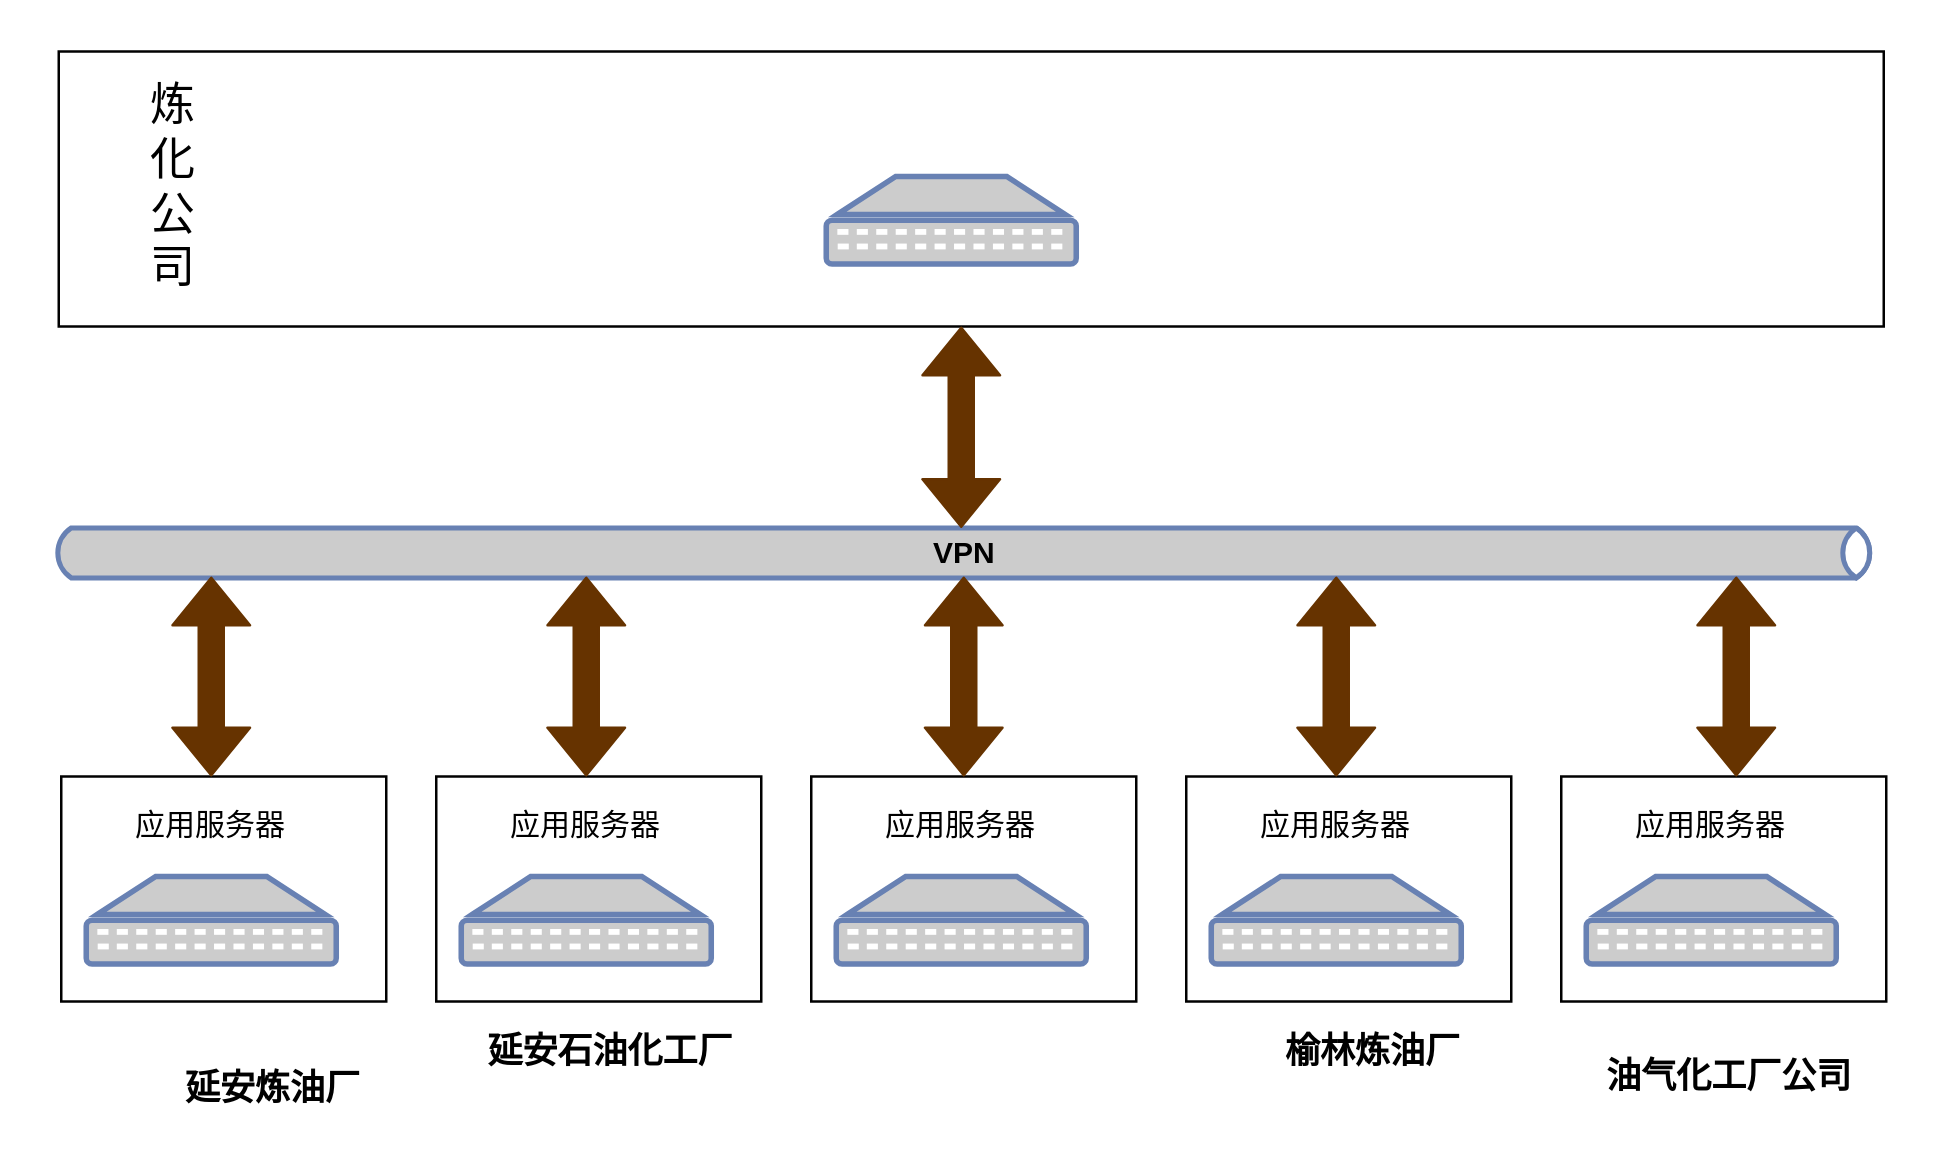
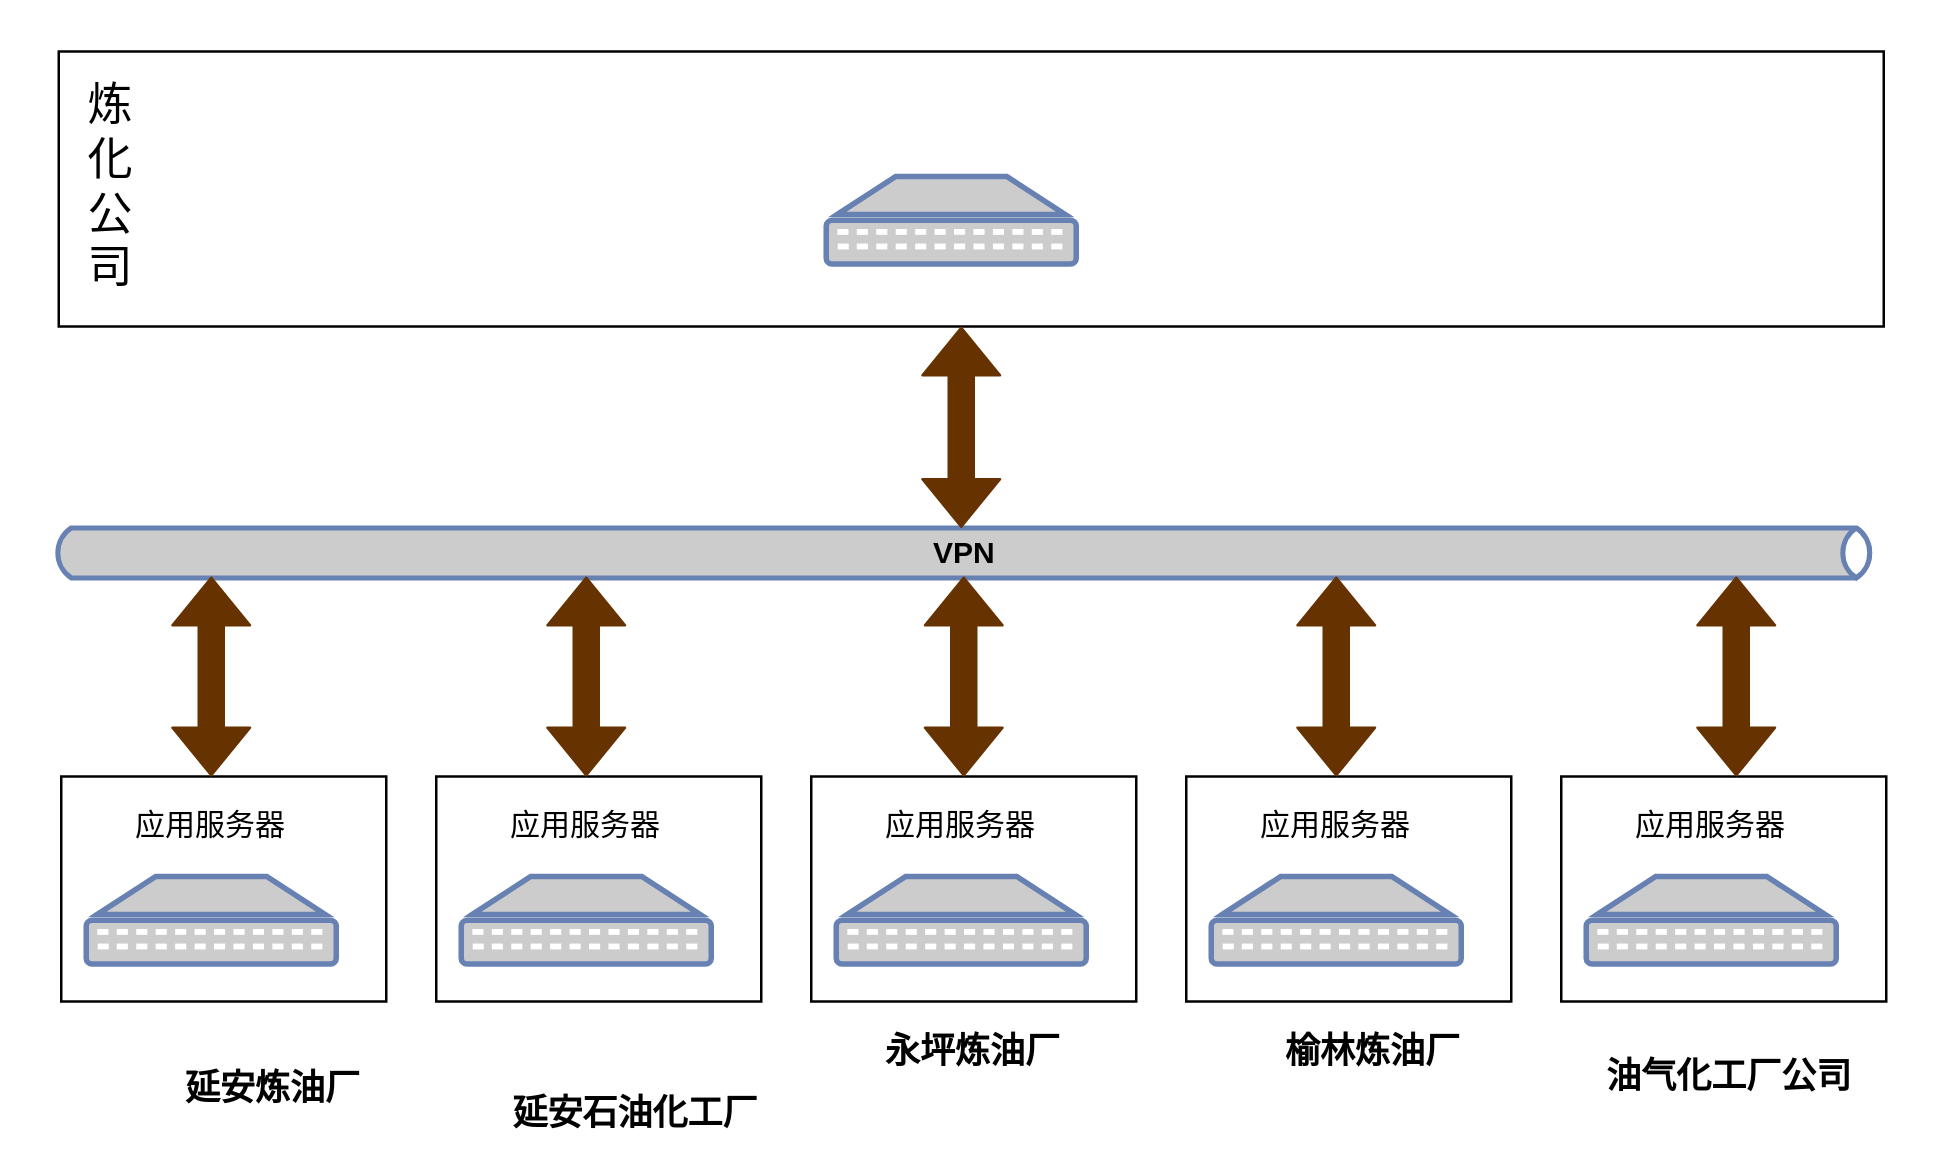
  <mxCell id="0" />
  <mxCell id="1" parent="0" />
  <mxCell id="2" value="" style="rounded=0;whiteSpace=wrap;html=1;fillColor=none;" vertex="1" parent="1"><mxGeometry x="24" y="310" width="130" height="90" as="geometry" /></mxCell>
  <mxCell id="3" value="" style="rounded=0;whiteSpace=wrap;html=1;fillColor=none;" vertex="1" parent="1"><mxGeometry x="23" y="20" width="730" height="110" as="geometry" /></mxCell>
  <mxCell id="4" value="" style="fontColor=#0066CC;verticalAlign=top;verticalLabelPosition=bottom;labelPosition=center;align=center;html=1;outlineConnect=0;fillColor=#CCCCCC;strokeColor=#6881B3;gradientColor=none;gradientDirection=north;strokeWidth=2;shape=mxgraph.networks.patch_panel;" vertex="1" parent="1"><mxGeometry x="330" y="70" width="100" height="35" as="geometry" /></mxCell>
- <mxCell id="5" value="&lt;font style=&quot;font-size: 18px&quot;&gt;炼&lt;br&gt;化&lt;br&gt;公&lt;br&gt;司&lt;/font&gt;" style="text;html=1;strokeColor=none;fillColor=none;align=center;verticalAlign=middle;whiteSpace=wrap;rounded=0;" vertex="1" parent="1"><mxGeometry x="49" y="25" width="40" height="100" as="geometry" /></mxCell>
+ <mxCell id="5" value="&lt;font style=&quot;font-size: 18px&quot;&gt;炼&lt;br&gt;化&lt;br&gt;公&lt;br&gt;司&lt;/font&gt;" style="text;html=1;strokeColor=none;fillColor=none;align=center;verticalAlign=middle;whiteSpace=wrap;rounded=0;" vertex="1" parent="1"><mxGeometry x="24" y="25" width="40" height="100" as="geometry" /></mxCell>
  <mxCell id="6" value="&lt;font color=&quot;#000000&quot;&gt;&lt;b&gt;VPN&lt;/b&gt;&lt;/font&gt;" style="html=1;outlineConnect=0;fillColor=#CCCCCC;strokeColor=#6881B3;gradientColor=none;gradientDirection=north;strokeWidth=2;shape=mxgraph.networks.bus;gradientColor=none;gradientDirection=north;fontColor=#ffffff;perimeter=backbonePerimeter;backboneSize=20;" vertex="1" parent="1"><mxGeometry x="20" y="210" width="730" height="21.16" as="geometry" /></mxCell>
  <mxCell id="7" value="" style="shape=flexArrow;endArrow=classic;startArrow=classic;html=1;entryX=0.5;entryY=1;entryDx=0;entryDy=0;strokeColor=#663300;fillColor=#663300;" edge="1" parent="1"><mxGeometry width="100" height="100" relative="1" as="geometry"><mxPoint x="384" y="210.58" as="sourcePoint" /><mxPoint x="384" y="130" as="targetPoint" /></mxGeometry></mxCell>
  <mxCell id="8" value="" style="fontColor=#0066CC;verticalAlign=top;verticalLabelPosition=bottom;labelPosition=center;align=center;html=1;outlineConnect=0;fillColor=#CCCCCC;strokeColor=#6881B3;gradientColor=none;gradientDirection=north;strokeWidth=2;shape=mxgraph.networks.patch_panel;" vertex="1" parent="1"><mxGeometry x="34" y="350" width="100" height="35" as="geometry" /></mxCell>
  <mxCell id="9" value="应用服务器" style="text;html=1;strokeColor=none;fillColor=none;align=center;verticalAlign=middle;whiteSpace=wrap;rounded=0;" vertex="1" parent="1"><mxGeometry x="39" y="320" width="90" height="20" as="geometry" /></mxCell>
  <mxCell id="10" value="&lt;b&gt;&lt;font style=&quot;font-size: 14px&quot;&gt;延安炼油厂&lt;/font&gt;&lt;/b&gt;" style="text;html=1;strokeColor=none;fillColor=none;align=center;verticalAlign=middle;whiteSpace=wrap;rounded=0;" vertex="1" parent="1"><mxGeometry x="69" y="425" width="80" height="20" as="geometry" /></mxCell>
  <mxCell id="11" value="" style="rounded=0;whiteSpace=wrap;html=1;fillColor=none;" vertex="1" parent="1"><mxGeometry x="174" y="310" width="130" height="90" as="geometry" /></mxCell>
  <mxCell id="12" value="" style="fontColor=#0066CC;verticalAlign=top;verticalLabelPosition=bottom;labelPosition=center;align=center;html=1;outlineConnect=0;fillColor=#CCCCCC;strokeColor=#6881B3;gradientColor=none;gradientDirection=north;strokeWidth=2;shape=mxgraph.networks.patch_panel;" vertex="1" parent="1"><mxGeometry x="184" y="350" width="100" height="35" as="geometry" /></mxCell>
  <mxCell id="13" value="应用服务器" style="text;html=1;strokeColor=none;fillColor=none;align=center;verticalAlign=middle;whiteSpace=wrap;rounded=0;" vertex="1" parent="1"><mxGeometry x="189" y="320" width="90" height="20" as="geometry" /></mxCell>
- <mxCell id="14" value="&lt;b&gt;&lt;font style=&quot;font-size: 14px&quot;&gt;延安石油化工厂&lt;/font&gt;&lt;/b&gt;" style="text;html=1;strokeColor=none;fillColor=none;align=center;verticalAlign=middle;whiteSpace=wrap;rounded=0;" vertex="1" parent="1"><mxGeometry x="194" y="410" width="100" height="20" as="geometry" /></mxCell>
+ <mxCell id="14" value="&lt;b&gt;&lt;font style=&quot;font-size: 14px&quot;&gt;延安石油化工厂&lt;/font&gt;&lt;/b&gt;" style="text;html=1;strokeColor=none;fillColor=none;align=center;verticalAlign=middle;whiteSpace=wrap;rounded=0;" vertex="1" parent="1"><mxGeometry x="204" y="435" width="100" height="20" as="geometry" /></mxCell>
  <mxCell id="15" value="" style="rounded=0;whiteSpace=wrap;html=1;fillColor=none;" vertex="1" parent="1"><mxGeometry x="324" y="310" width="130" height="90" as="geometry" /></mxCell>
  <mxCell id="16" value="" style="fontColor=#0066CC;verticalAlign=top;verticalLabelPosition=bottom;labelPosition=center;align=center;html=1;outlineConnect=0;fillColor=#CCCCCC;strokeColor=#6881B3;gradientColor=none;gradientDirection=north;strokeWidth=2;shape=mxgraph.networks.patch_panel;" vertex="1" parent="1"><mxGeometry x="334" y="350" width="100" height="35" as="geometry" /></mxCell>
  <mxCell id="17" value="应用服务器" style="text;html=1;strokeColor=none;fillColor=none;align=center;verticalAlign=middle;whiteSpace=wrap;rounded=0;" vertex="1" parent="1"><mxGeometry x="339" y="320" width="90" height="20" as="geometry" /></mxCell>
+ <mxCell id="18" value="&lt;b&gt;&lt;font style=&quot;font-size: 14px&quot;&gt;永坪炼油厂&lt;/font&gt;&lt;/b&gt;" style="text;html=1;strokeColor=none;fillColor=none;align=center;verticalAlign=middle;whiteSpace=wrap;rounded=0;" vertex="1" parent="1"><mxGeometry x="349" y="410" width="80" height="20" as="geometry" /></mxCell>
  <mxCell id="19" value="" style="rounded=0;whiteSpace=wrap;html=1;fillColor=none;" vertex="1" parent="1"><mxGeometry x="474" y="310" width="130" height="90" as="geometry" /></mxCell>
  <mxCell id="20" value="" style="fontColor=#0066CC;verticalAlign=top;verticalLabelPosition=bottom;labelPosition=center;align=center;html=1;outlineConnect=0;fillColor=#CCCCCC;strokeColor=#6881B3;gradientColor=none;gradientDirection=north;strokeWidth=2;shape=mxgraph.networks.patch_panel;" vertex="1" parent="1"><mxGeometry x="484" y="350" width="100" height="35" as="geometry" /></mxCell>
  <mxCell id="21" value="应用服务器" style="text;html=1;strokeColor=none;fillColor=none;align=center;verticalAlign=middle;whiteSpace=wrap;rounded=0;" vertex="1" parent="1"><mxGeometry x="489" y="320" width="90" height="20" as="geometry" /></mxCell>
  <mxCell id="22" value="&lt;b&gt;&lt;font style=&quot;font-size: 14px&quot;&gt;榆林炼油厂&lt;/font&gt;&lt;/b&gt;" style="text;html=1;strokeColor=none;fillColor=none;align=center;verticalAlign=middle;whiteSpace=wrap;rounded=0;" vertex="1" parent="1"><mxGeometry x="509" y="410" width="80" height="20" as="geometry" /></mxCell>
  <mxCell id="23" value="" style="rounded=0;whiteSpace=wrap;html=1;fillColor=none;" vertex="1" parent="1"><mxGeometry x="624" y="310" width="130" height="90" as="geometry" /></mxCell>
  <mxCell id="24" value="" style="fontColor=#0066CC;verticalAlign=top;verticalLabelPosition=bottom;labelPosition=center;align=center;html=1;outlineConnect=0;fillColor=#CCCCCC;strokeColor=#6881B3;gradientColor=none;gradientDirection=north;strokeWidth=2;shape=mxgraph.networks.patch_panel;" vertex="1" parent="1"><mxGeometry x="634" y="350" width="100" height="35" as="geometry" /></mxCell>
  <mxCell id="25" value="应用服务器" style="text;html=1;strokeColor=none;fillColor=none;align=center;verticalAlign=middle;whiteSpace=wrap;rounded=0;" vertex="1" parent="1"><mxGeometry x="639" y="320" width="90" height="20" as="geometry" /></mxCell>
  <mxCell id="26" value="&lt;b&gt;&lt;font style=&quot;font-size: 14px&quot;&gt;油气化工厂公司&lt;/font&gt;&lt;/b&gt;" style="text;html=1;strokeColor=none;fillColor=none;align=center;verticalAlign=middle;whiteSpace=wrap;rounded=0;" vertex="1" parent="1"><mxGeometry x="639" y="420" width="105" height="20" as="geometry" /></mxCell>
  <mxCell id="27" value="" style="shape=flexArrow;endArrow=classic;startArrow=classic;html=1;entryX=0.5;entryY=1;entryDx=0;entryDy=0;strokeColor=#663300;fillColor=#663300;" edge="1" parent="1"><mxGeometry width="100" height="100" relative="1" as="geometry"><mxPoint x="84" y="310" as="sourcePoint" /><mxPoint x="84" y="230" as="targetPoint" /></mxGeometry></mxCell>
  <mxCell id="28" value="" style="shape=flexArrow;endArrow=classic;startArrow=classic;html=1;entryX=0.5;entryY=1;entryDx=0;entryDy=0;strokeColor=#663300;fillColor=#663300;" edge="1" parent="1"><mxGeometry width="100" height="100" relative="1" as="geometry"><mxPoint x="234" y="310" as="sourcePoint" /><mxPoint x="234" y="230" as="targetPoint" /></mxGeometry></mxCell>
  <mxCell id="29" value="" style="shape=flexArrow;endArrow=classic;startArrow=classic;html=1;entryX=0.5;entryY=1;entryDx=0;entryDy=0;strokeColor=#663300;fillColor=#663300;" edge="1" parent="1"><mxGeometry width="100" height="100" relative="1" as="geometry"><mxPoint x="385" y="310" as="sourcePoint" /><mxPoint x="385" y="230" as="targetPoint" /></mxGeometry></mxCell>
  <mxCell id="30" value="" style="shape=flexArrow;endArrow=classic;startArrow=classic;html=1;entryX=0.5;entryY=1;entryDx=0;entryDy=0;strokeColor=#663300;fillColor=#663300;" edge="1" parent="1"><mxGeometry width="100" height="100" relative="1" as="geometry"><mxPoint x="534" y="310" as="sourcePoint" /><mxPoint x="534" y="230" as="targetPoint" /></mxGeometry></mxCell>
  <mxCell id="31" value="" style="shape=flexArrow;endArrow=classic;startArrow=classic;html=1;entryX=0.5;entryY=1;entryDx=0;entryDy=0;strokeColor=#663300;fillColor=#663300;" edge="1" parent="1"><mxGeometry width="100" height="100" relative="1" as="geometry"><mxPoint x="694" y="310" as="sourcePoint" /><mxPoint x="694" y="230" as="targetPoint" /></mxGeometry></mxCell>
